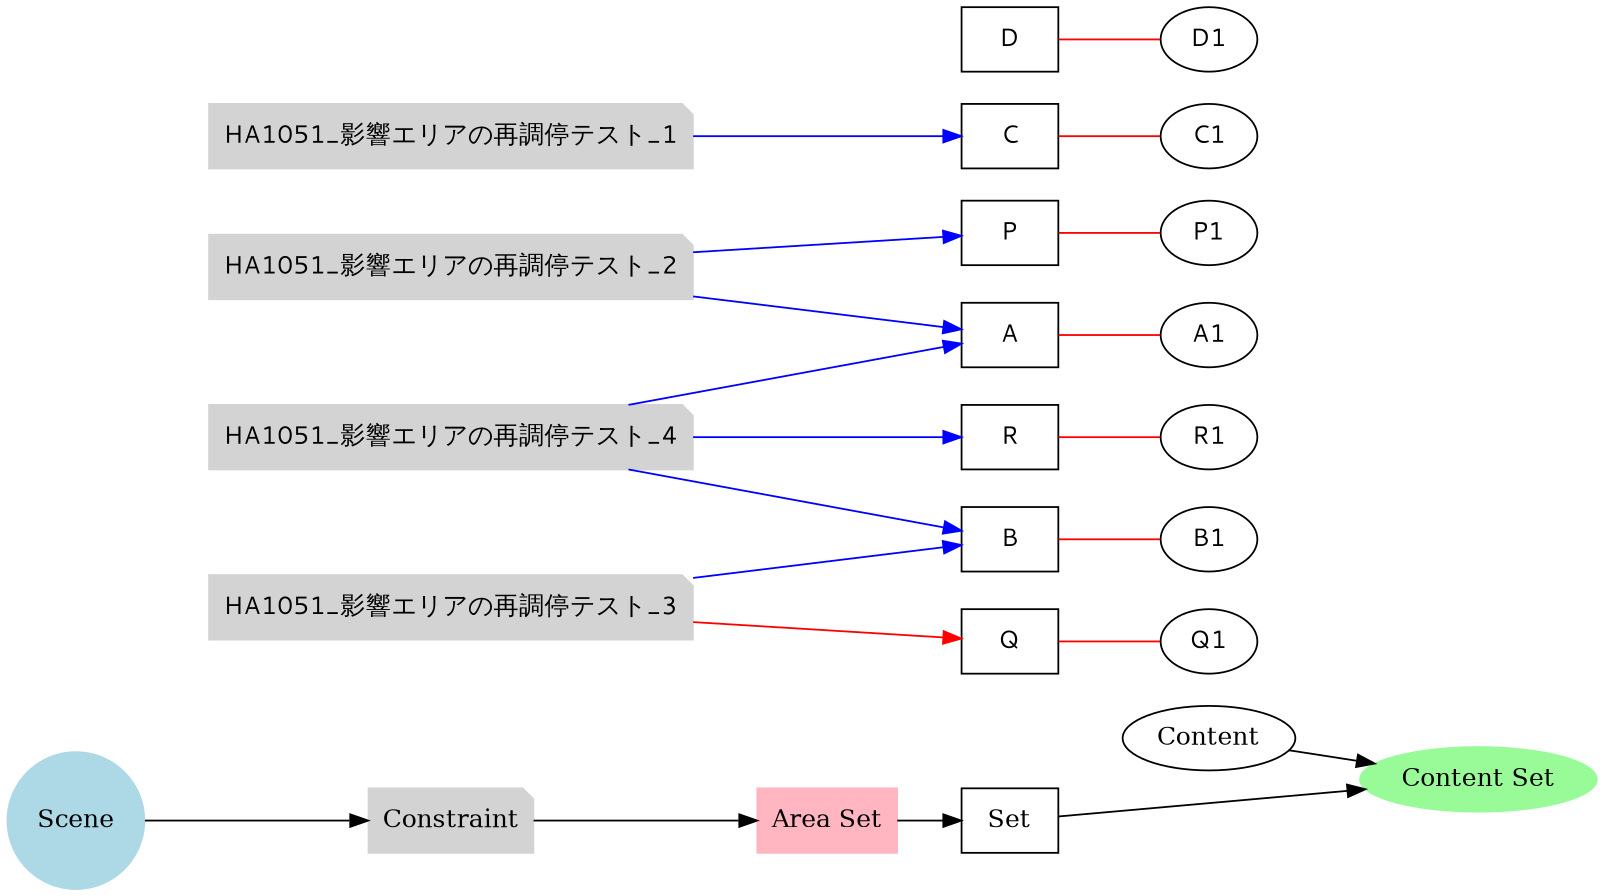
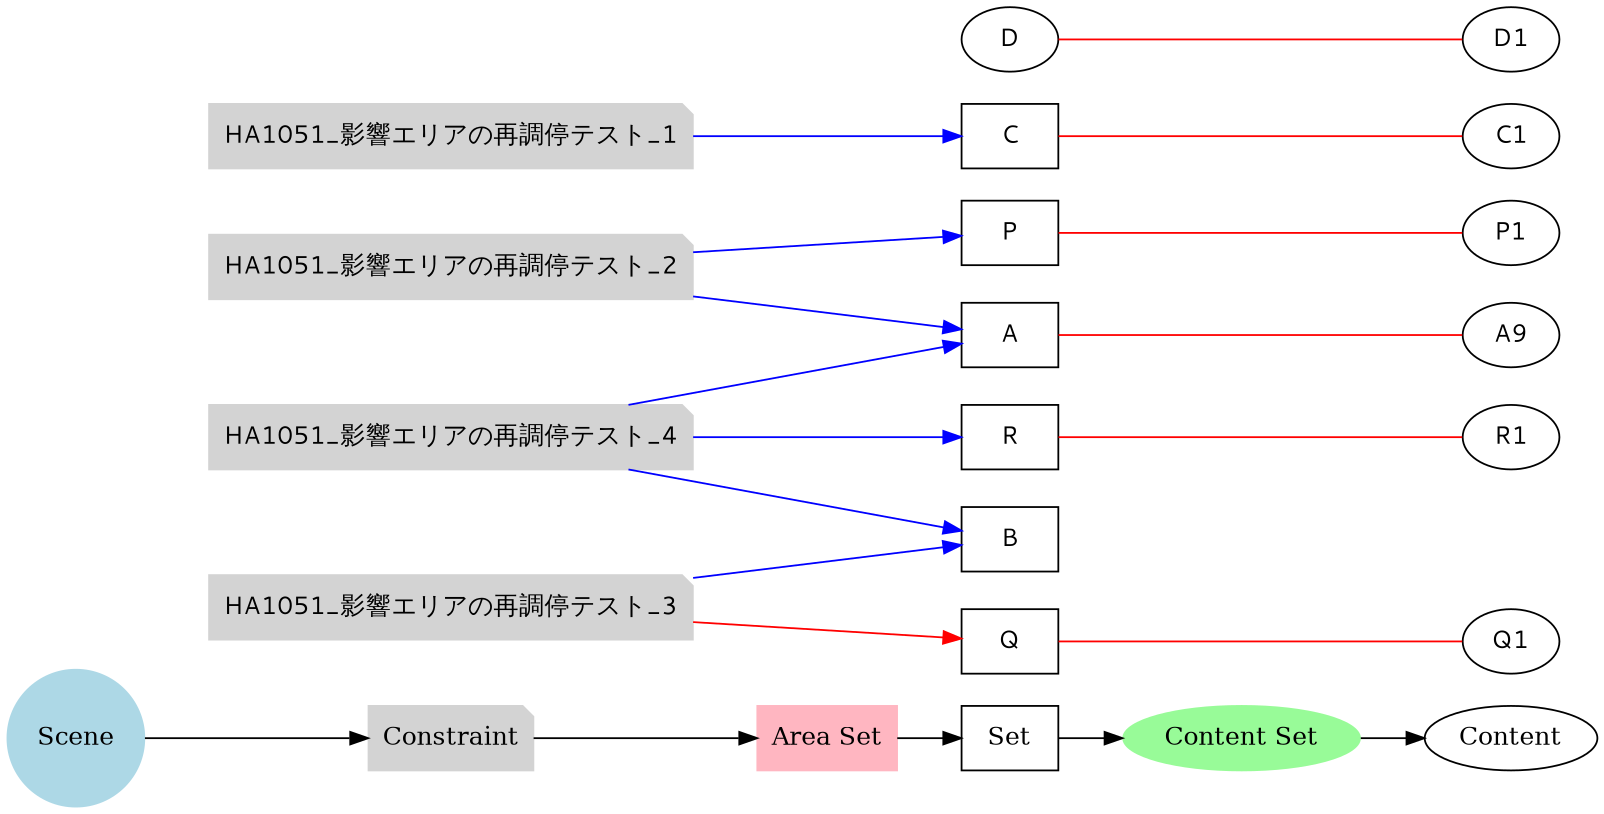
  digraph {
    clusterrank=global
    rankdir=LR
    node [shape=box fontname="Meiryo UI"]
    edge [color=red]
    n1 [label=Set fontname=""]
    n2 [label=A]
    n3 [label=B]
    n4 [label=C]
-   n5 [label=D]
+   n5 [label=D shape=ellipse]
    n6 [label=P]
    n7 [label=Q]
    n8 [label=R]
    Content [shape=ellipse fontname=""]
-   n10 [label=A1 shape=ellipse]
-   n11 [label=B1 shape=ellipse]
+   n10 [label=A9 shape=ellipse]
    n12 [label=C1 shape=ellipse]
    n13 [label=D1 shape=ellipse]
    n14 [label=P1 shape=ellipse]
    n15 [label=Q1 shape=ellipse]
    n16 [label=R1 shape=ellipse]
    Constraint [color=lightgrey shape=note style=filled fontname=""]
    n18 [color=lightgrey label="HA1051_影響エリアの再調停テスト_1" shape=note style=filled]
    n19 [color=lightgrey label="HA1051_影響エリアの再調停テスト_2" shape=note style=filled]
    n20 [color=lightgrey label="HA1051_影響エリアの再調停テスト_3" shape=note style=filled]
    n21 [color=lightgrey label="HA1051_影響エリアの再調停テスト_4" shape=note style=filled]
    "Area Set" [color=lightpink style=filled fontname=""]
    "Content Set" [color=palegreen shape=ellipse style=filled fontname=""]
    Scene [color=lightblue shape=circle style=filled fontname=""]
    subgraph sub_1 {
      rank=same
      n1
      n2
      n3
      n4
      n5
      n6
      n7
      n8
    }
    subgraph sub_2 {
      rank=same
      Content
      n10
-     n11
      n12
      n13
      n14
      n15
      n16
    }
    subgraph sub_3 {
      rank=same
      Constraint
      n18
      n19
      n20
      n21
    }
    subgraph sub_4 {
      rank=same
      Constraint
    }
    subgraph sub_5 {
      rank=same
      Constraint
    }
    subgraph sub_6 {
      "Area Set"
    }
    subgraph sub_7 {
      "Content Set"
    }
    subgraph sub_8 {
      rank=same
      Scene
    }
    n1 -> "Content Set" [color=""]
    n2 -> n10 [dir=none]
-   n3 -> n11 [dir=none]
    n4 -> n12 [dir=none]
    n5 -> n13 [dir=none]
    n6 -> n14 [dir=none]
    n7 -> n15 [dir=none]
    n8 -> n16 [dir=none]
    Constraint -> "Area Set" [color=""]
    n18 -> n4 [color=blue]
    n19 -> n2 [color=blue]
    n19 -> n6 [color=blue]
    n20 -> n3 [color=blue]
    n20 -> n7
    n21 -> n2 [color=blue]
    n21 -> n3 [color=blue]
    n21 -> n8 [color=blue]
    "Area Set" -> n1 [color=""]
-   Content -> "Content Set" [color=""]
+   "Content Set" -> Content [color=""]
    Scene -> Constraint [color=""]
  }
